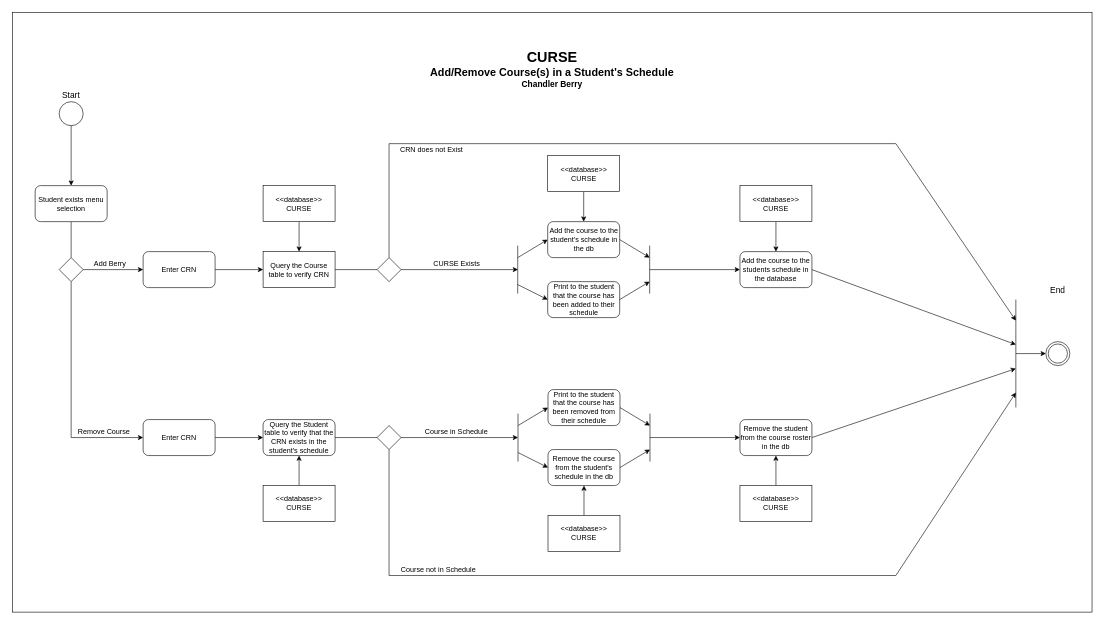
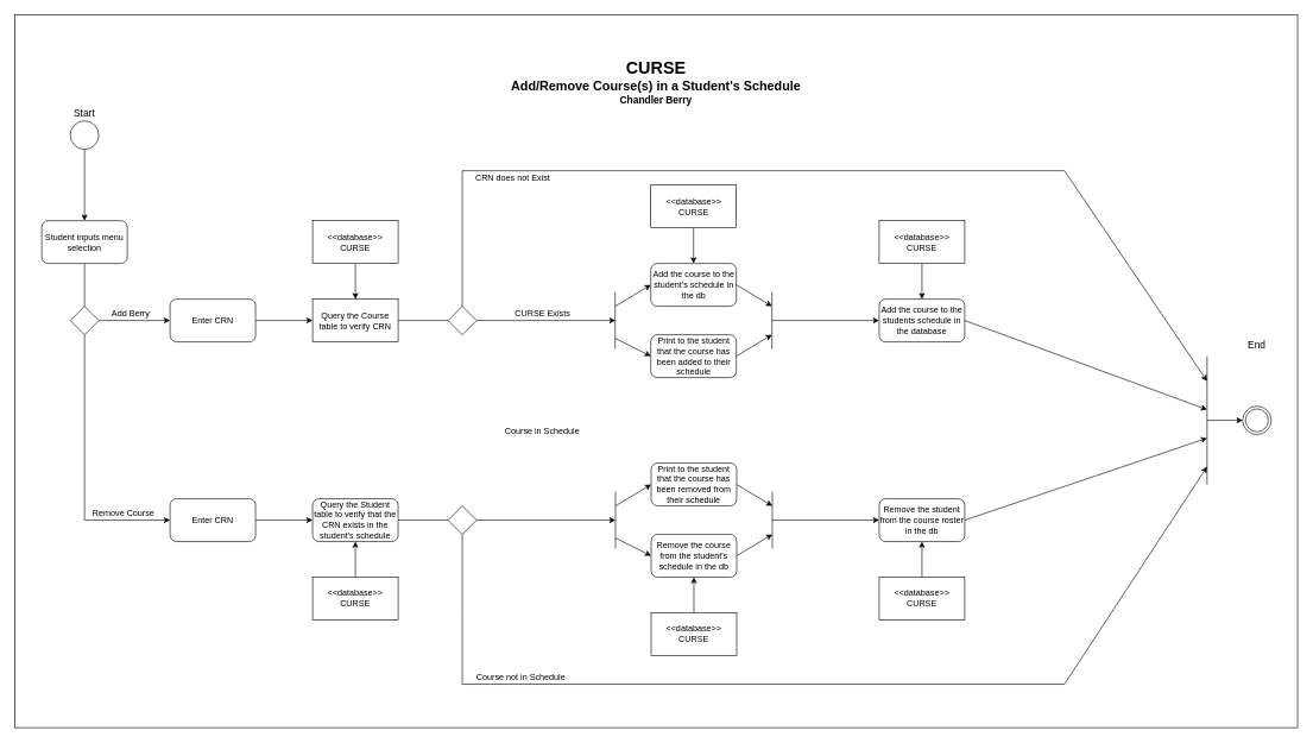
  <mxCell id="0" />
  <mxCell id="1" parent="0" />
  <mxCell id="2" value="" style="rounded=0;whiteSpace=wrap;html=1;" vertex="1" parent="1"><mxGeometry width="1800" height="1000" as="geometry" x="20" y="20" /></mxCell>
  <mxCell id="3" value="" style="edgeStyle=orthogonalEdgeStyle;rounded=0;orthogonalLoop=1;jettySize=auto;html=1;exitX=0.5;exitY=1;exitDx=0;exitDy=0;" parent="1" source="4" target="51" edge="1"><mxGeometry relative="1" as="geometry"><mxPoint x="118" y="259" as="sourcePoint" /></mxGeometry></mxCell>
  <mxCell id="4" value="" style="ellipse;whiteSpace=wrap;html=1;aspect=fixed;" parent="1" vertex="1"><mxGeometry x="98" y="169" width="40" height="40" as="geometry" /></mxCell>
  <mxCell id="5" value="" style="ellipse;shape=doubleEllipse;whiteSpace=wrap;html=1;aspect=fixed;" parent="1" vertex="1"><mxGeometry x="1743" y="569" width="40" height="40" as="geometry" /></mxCell>
  <mxCell id="6" value="&lt;b&gt;&lt;span style=&quot;font-size: 24px&quot;&gt;CURSE&lt;/span&gt;&lt;br&gt;&lt;font&gt;&lt;span style=&quot;font-size: 18px&quot;&gt;Add/Remove Course(s) in a Student's Schedule&lt;/span&gt;&lt;br&gt;&lt;font style=&quot;font-size: 14px&quot;&gt;Chandler Berry&lt;/font&gt;&lt;br&gt;&lt;/font&gt;&lt;/b&gt;" style="text;html=1;strokeColor=none;fillColor=none;align=center;verticalAlign=middle;whiteSpace=wrap;rounded=0;" parent="1" vertex="1"><mxGeometry x="660" y="80" width="520" height="70" as="geometry" /></mxCell>
  <mxCell id="7" style="edgeStyle=orthogonalEdgeStyle;rounded=0;orthogonalLoop=1;jettySize=auto;html=1;exitX=1;exitY=0.5;exitDx=0;exitDy=0;entryX=0;entryY=0.5;entryDx=0;entryDy=0;" parent="1" source="9" target="11" edge="1"><mxGeometry relative="1" as="geometry" /></mxCell>
  <mxCell id="8" style="edgeStyle=orthogonalEdgeStyle;rounded=0;orthogonalLoop=1;jettySize=auto;html=1;exitX=0.5;exitY=1;exitDx=0;exitDy=0;entryX=0;entryY=0.5;entryDx=0;entryDy=0;" parent="1" source="9" target="15" edge="1"><mxGeometry relative="1" as="geometry" /></mxCell>
  <mxCell id="9" value="" style="rhombus;whiteSpace=wrap;html=1;" parent="1" vertex="1"><mxGeometry x="98" y="429" width="40" height="40" as="geometry" /></mxCell>
  <mxCell id="10" value="" style="edgeStyle=orthogonalEdgeStyle;rounded=0;orthogonalLoop=1;jettySize=auto;html=1;" parent="1" source="11" target="13" edge="1"><mxGeometry relative="1" as="geometry" /></mxCell>
  <mxCell id="11" value="Enter CRN" style="rounded=1;whiteSpace=wrap;html=1;" parent="1" vertex="1"><mxGeometry x="238" y="419" width="120" height="60" as="geometry" /></mxCell>
  <mxCell id="12" value="" style="edgeStyle=orthogonalEdgeStyle;rounded=0;orthogonalLoop=1;jettySize=auto;html=1;endArrow=none;endFill=0;" parent="1" source="13" target="56" edge="1"><mxGeometry relative="1" as="geometry" /></mxCell>
  <mxCell id="13" value="Query the Course table to verify CRN" style="whiteSpace=wrap;html=1;rounded=0;" parent="1" vertex="1"><mxGeometry x="438" y="419" width="120" height="60" as="geometry" /></mxCell>
  <mxCell id="14" value="" style="edgeStyle=orthogonalEdgeStyle;rounded=0;orthogonalLoop=1;jettySize=auto;html=1;" parent="1" source="15" target="17" edge="1"><mxGeometry relative="1" as="geometry" /></mxCell>
  <mxCell id="15" value="Enter CRN" style="rounded=1;whiteSpace=wrap;html=1;" parent="1" vertex="1"><mxGeometry x="238" y="699" width="120" height="60" as="geometry" /></mxCell>
  <mxCell id="16" value="" style="edgeStyle=orthogonalEdgeStyle;rounded=0;orthogonalLoop=1;jettySize=auto;html=1;endArrow=none;endFill=0;" parent="1" source="17" target="54" edge="1"><mxGeometry relative="1" as="geometry" /></mxCell>
  <mxCell id="17" value="Query the Student table to verify that the CRN exists in the student's schedule" style="rounded=1;whiteSpace=wrap;html=1;" parent="1" vertex="1"><mxGeometry x="438" y="699" width="120" height="60" as="geometry" /></mxCell>
  <mxCell id="18" value="Add Berry" style="text;html=1;strokeColor=none;fillColor=none;align=center;verticalAlign=middle;whiteSpace=wrap;rounded=0;" parent="1" vertex="1"><mxGeometry x="138" y="429" width="90" height="20" as="geometry" /></mxCell>
  <mxCell id="19" value="Remove Course" style="text;html=1;strokeColor=none;fillColor=none;align=center;verticalAlign=middle;whiteSpace=wrap;rounded=0;" parent="1" vertex="1"><mxGeometry x="118" y="709" width="110" height="20" as="geometry" /></mxCell>
  <mxCell id="20" value="" style="edgeStyle=orthogonalEdgeStyle;rounded=0;orthogonalLoop=1;jettySize=auto;html=1;" parent="1" source="21" target="13" edge="1"><mxGeometry relative="1" as="geometry" /></mxCell>
  <mxCell id="21" value="&amp;lt;&amp;lt;database&amp;gt;&amp;gt;&lt;br&gt;CURSE" style="rounded=0;whiteSpace=wrap;html=1;" parent="1" vertex="1"><mxGeometry x="438" y="309" width="120" height="60" as="geometry" /></mxCell>
  <mxCell id="22" value="" style="edgeStyle=orthogonalEdgeStyle;rounded=0;orthogonalLoop=1;jettySize=auto;html=1;" parent="1" source="23" target="17" edge="1"><mxGeometry relative="1" as="geometry" /></mxCell>
  <mxCell id="23" value="&amp;lt;&amp;lt;database&amp;gt;&amp;gt;&lt;br&gt;CURSE" style="rounded=0;whiteSpace=wrap;html=1;" parent="1" vertex="1"><mxGeometry x="438" y="809" width="120" height="60" as="geometry" /></mxCell>
  <mxCell id="24" value="Start" style="text;html=1;strokeColor=none;fillColor=none;align=center;verticalAlign=middle;whiteSpace=wrap;rounded=0;fontSize=14;" parent="1" vertex="1"><mxGeometry x="98" y="149" width="40" height="20" as="geometry" /></mxCell>
  <mxCell id="25" value="Print to the student that the course has been added to their schedule" style="rounded=1;whiteSpace=wrap;html=1;" parent="1" vertex="1"><mxGeometry x="912.5" y="469" width="120" height="60" as="geometry" /></mxCell>
  <mxCell id="26" value="" style="endArrow=none;html=1;fontSize=14;" parent="1" edge="1"><mxGeometry width="50" height="50" relative="1" as="geometry"><mxPoint x="862.5" y="489" as="sourcePoint" /><mxPoint x="862.5" y="409" as="targetPoint" /></mxGeometry></mxCell>
  <mxCell id="27" value="" style="endArrow=classic;html=1;fontSize=14;entryX=0;entryY=0.5;entryDx=0;entryDy=0;" parent="1" target="29" edge="1"><mxGeometry width="50" height="50" relative="1" as="geometry"><mxPoint x="862.5" y="429" as="sourcePoint" /><mxPoint x="912.5" y="399" as="targetPoint" /></mxGeometry></mxCell>
  <mxCell id="28" value="" style="endArrow=classic;html=1;fontSize=14;entryX=0;entryY=0.5;entryDx=0;entryDy=0;" parent="1" target="25" edge="1"><mxGeometry width="50" height="50" relative="1" as="geometry"><mxPoint x="862.5" y="474" as="sourcePoint" /><mxPoint x="882.5" y="509" as="targetPoint" /></mxGeometry></mxCell>
  <mxCell id="29" value="Add the course to the student's schedule in the db" style="rounded=1;whiteSpace=wrap;html=1;" parent="1" vertex="1"><mxGeometry x="912.5" y="369" width="120" height="60" as="geometry" /></mxCell>
  <mxCell id="30" value="Remove the course from the student's schedule in the db" style="rounded=1;whiteSpace=wrap;html=1;" parent="1" vertex="1"><mxGeometry x="913" y="749" width="120" height="60" as="geometry" /></mxCell>
  <mxCell id="31" value="" style="endArrow=none;html=1;fontSize=14;" parent="1" edge="1"><mxGeometry width="50" height="50" relative="1" as="geometry"><mxPoint x="863" y="769" as="sourcePoint" /><mxPoint x="863" y="689" as="targetPoint" /></mxGeometry></mxCell>
  <mxCell id="32" value="" style="endArrow=classic;html=1;fontSize=14;entryX=0;entryY=0.5;entryDx=0;entryDy=0;" parent="1" target="34" edge="1"><mxGeometry width="50" height="50" relative="1" as="geometry"><mxPoint x="863" y="709" as="sourcePoint" /><mxPoint x="913" y="679" as="targetPoint" /></mxGeometry></mxCell>
  <mxCell id="33" value="" style="endArrow=classic;html=1;fontSize=14;entryX=0;entryY=0.5;entryDx=0;entryDy=0;" parent="1" target="30" edge="1"><mxGeometry width="50" height="50" relative="1" as="geometry"><mxPoint x="863" y="754" as="sourcePoint" /><mxPoint x="883" y="789" as="targetPoint" /></mxGeometry></mxCell>
  <mxCell id="34" value="Print to the student that the course has been removed from their schedule" style="rounded=1;whiteSpace=wrap;html=1;" parent="1" vertex="1"><mxGeometry x="913" y="649" width="120" height="60" as="geometry" /></mxCell>
  <mxCell id="35" value="" style="edgeStyle=orthogonalEdgeStyle;rounded=0;orthogonalLoop=1;jettySize=auto;html=1;fontSize=14;" parent="1" source="36" target="29" edge="1"><mxGeometry relative="1" as="geometry" /></mxCell>
  <mxCell id="36" value="&amp;lt;&amp;lt;database&amp;gt;&amp;gt;&lt;br&gt;CURSE" style="rounded=0;whiteSpace=wrap;html=1;" parent="1" vertex="1"><mxGeometry x="912.5" y="259" width="120" height="60" as="geometry" /></mxCell>
  <mxCell id="37" value="" style="edgeStyle=orthogonalEdgeStyle;rounded=0;orthogonalLoop=1;jettySize=auto;html=1;fontSize=14;" parent="1" source="38" target="30" edge="1"><mxGeometry relative="1" as="geometry" /></mxCell>
  <mxCell id="38" value="&amp;lt;&amp;lt;database&amp;gt;&amp;gt;&lt;br&gt;CURSE" style="rounded=0;whiteSpace=wrap;html=1;" parent="1" vertex="1"><mxGeometry x="913" y="859" width="120" height="60" as="geometry" /></mxCell>
  <mxCell id="39" value="" style="endArrow=none;html=1;fontSize=14;" parent="1" edge="1"><mxGeometry width="50" height="50" relative="1" as="geometry"><mxPoint x="1082.5" y="489" as="sourcePoint" /><mxPoint x="1082.5" y="409" as="targetPoint" /></mxGeometry></mxCell>
  <mxCell id="40" value="" style="endArrow=classic;html=1;fontSize=14;exitX=1;exitY=0.5;exitDx=0;exitDy=0;" parent="1" source="29" edge="1"><mxGeometry width="50" height="50" relative="1" as="geometry"><mxPoint x="1172.5" y="479" as="sourcePoint" /><mxPoint x="1082.5" y="429" as="targetPoint" /></mxGeometry></mxCell>
  <mxCell id="41" value="" style="endArrow=classic;html=1;fontSize=14;exitX=1;exitY=0.5;exitDx=0;exitDy=0;" parent="1" source="25" edge="1"><mxGeometry width="50" height="50" relative="1" as="geometry"><mxPoint x="1042.5" y="409" as="sourcePoint" /><mxPoint x="1082.5" y="469" as="targetPoint" /></mxGeometry></mxCell>
  <mxCell id="42" value="" style="endArrow=none;html=1;fontSize=14;" parent="1" edge="1"><mxGeometry width="50" height="50" relative="1" as="geometry"><mxPoint x="1083" y="769" as="sourcePoint" /><mxPoint x="1083" y="689" as="targetPoint" /></mxGeometry></mxCell>
  <mxCell id="43" value="" style="endArrow=classic;html=1;fontSize=14;exitX=1;exitY=0.5;exitDx=0;exitDy=0;" parent="1" source="34" edge="1"><mxGeometry width="50" height="50" relative="1" as="geometry"><mxPoint x="833" y="689" as="sourcePoint" /><mxPoint x="1083" y="709" as="targetPoint" /></mxGeometry></mxCell>
  <mxCell id="44" value="" style="endArrow=classic;html=1;fontSize=14;exitX=1;exitY=0.5;exitDx=0;exitDy=0;" parent="1" source="30" edge="1"><mxGeometry width="50" height="50" relative="1" as="geometry"><mxPoint x="1073" y="864" as="sourcePoint" /><mxPoint x="1083" y="749" as="targetPoint" /></mxGeometry></mxCell>
  <mxCell id="45" value="" style="endArrow=none;html=1;fontSize=14;" parent="1" edge="1"><mxGeometry width="50" height="50" relative="1" as="geometry"><mxPoint x="1693" y="679" as="sourcePoint" /><mxPoint x="1693" y="499" as="targetPoint" /></mxGeometry></mxCell>
  <mxCell id="46" value="" style="endArrow=classic;html=1;fontSize=14;exitX=1;exitY=0.5;exitDx=0;exitDy=0;" parent="1" edge="1" source="66"><mxGeometry width="50" height="50" relative="1" as="geometry"><mxPoint x="1543" y="729" as="sourcePoint" /><mxPoint x="1693" y="614" as="targetPoint" /></mxGeometry></mxCell>
  <mxCell id="47" value="" style="endArrow=classic;html=1;fontSize=14;exitX=1;exitY=0.5;exitDx=0;exitDy=0;" parent="1" edge="1" source="70"><mxGeometry width="50" height="50" relative="1" as="geometry"><mxPoint x="1403" y="449" as="sourcePoint" /><mxPoint x="1693" y="574" as="targetPoint" /></mxGeometry></mxCell>
  <mxCell id="48" value="" style="endArrow=classic;html=1;fontSize=14;entryX=0;entryY=0.5;entryDx=0;entryDy=0;" parent="1" target="5" edge="1"><mxGeometry width="50" height="50" relative="1" as="geometry"><mxPoint x="1693" y="589" as="sourcePoint" /><mxPoint x="1723" y="589" as="targetPoint" /></mxGeometry></mxCell>
  <mxCell id="49" value="End" style="text;html=1;strokeColor=none;fillColor=none;align=center;verticalAlign=middle;whiteSpace=wrap;rounded=0;fontSize=14;" parent="1" vertex="1"><mxGeometry x="1743" y="474" width="40" height="20" as="geometry" /></mxCell>
  <mxCell id="50" value="" style="edgeStyle=orthogonalEdgeStyle;rounded=0;orthogonalLoop=1;jettySize=auto;html=1;endArrow=none;endFill=0;" parent="1" source="51" target="9" edge="1"><mxGeometry relative="1" as="geometry" /></mxCell>
- <mxCell id="51" value="Student exists menu selection" style="rounded=1;whiteSpace=wrap;html=1;" parent="1" vertex="1"><mxGeometry x="58" y="309" width="120" height="60" as="geometry" /></mxCell>
+ <mxCell id="51" value="Student inputs menu selection" style="rounded=1;whiteSpace=wrap;html=1;" parent="1" vertex="1"><mxGeometry x="58" y="309" width="120" height="60" as="geometry" /></mxCell>
  <mxCell id="52" value="" style="edgeStyle=orthogonalEdgeStyle;rounded=0;orthogonalLoop=1;jettySize=auto;html=1;" parent="1" source="54" edge="1"><mxGeometry relative="1" as="geometry"><mxPoint x="863" y="729" as="targetPoint" /></mxGeometry></mxCell>
  <mxCell id="53" value="" style="edgeStyle=orthogonalEdgeStyle;rounded=0;orthogonalLoop=1;jettySize=auto;html=1;endArrow=none;endFill=0;" parent="1" source="54" edge="1"><mxGeometry relative="1" as="geometry"><mxPoint x="648" y="959" as="targetPoint" /></mxGeometry></mxCell>
  <mxCell id="54" value="" style="rhombus;whiteSpace=wrap;html=1;" parent="1" vertex="1"><mxGeometry x="628" y="709" width="40" height="40" as="geometry" /></mxCell>
  <mxCell id="55" value="" style="edgeStyle=orthogonalEdgeStyle;rounded=0;orthogonalLoop=1;jettySize=auto;html=1;" parent="1" source="56" edge="1"><mxGeometry relative="1" as="geometry"><mxPoint x="863" y="449" as="targetPoint" /></mxGeometry></mxCell>
  <mxCell id="56" value="" style="rhombus;whiteSpace=wrap;html=1;" parent="1" vertex="1"><mxGeometry x="628" y="429" width="40" height="40" as="geometry" /></mxCell>
- <mxCell id="57" value="Course in Schedule" style="text;html=1;strokeColor=none;fillColor=none;align=center;verticalAlign=middle;whiteSpace=wrap;rounded=0;" parent="1" vertex="1"><mxGeometry x="693" y="709" width="135" height="20" as="geometry" /></mxCell>
+ <mxCell id="57" value="Course in Schedule" style="text;html=1;strokeColor=none;fillColor=none;align=center;verticalAlign=middle;whiteSpace=wrap;rounded=0;" parent="1" vertex="1"><mxGeometry x="693" y="594" width="135" height="20" as="geometry" /></mxCell>
  <mxCell id="58" value="CURSE Exists" style="text;html=1;strokeColor=none;fillColor=none;align=center;verticalAlign=middle;whiteSpace=wrap;rounded=0;" parent="1" vertex="1"><mxGeometry x="709.5" y="429" width="102" height="20" as="geometry" /></mxCell>
  <mxCell id="59" value="" style="endArrow=none;html=1;exitX=0.5;exitY=0;exitDx=0;exitDy=0;" parent="1" source="56" edge="1"><mxGeometry width="50" height="50" relative="1" as="geometry"><mxPoint x="1038" y="689" as="sourcePoint" /><mxPoint x="648" y="239" as="targetPoint" /></mxGeometry></mxCell>
  <mxCell id="60" value="" style="endArrow=none;html=1;" parent="1" edge="1"><mxGeometry width="50" height="50" relative="1" as="geometry"><mxPoint x="648" y="239" as="sourcePoint" /><mxPoint x="1493" y="239" as="targetPoint" /></mxGeometry></mxCell>
  <mxCell id="61" value="" style="endArrow=none;html=1;" parent="1" edge="1"><mxGeometry width="50" height="50" relative="1" as="geometry"><mxPoint x="648" y="959" as="sourcePoint" /><mxPoint x="1493" y="959" as="targetPoint" /></mxGeometry></mxCell>
  <mxCell id="62" value="" style="endArrow=classic;html=1;" parent="1" edge="1"><mxGeometry width="50" height="50" relative="1" as="geometry"><mxPoint x="1493" y="959" as="sourcePoint" /><mxPoint x="1693" y="654" as="targetPoint" /></mxGeometry></mxCell>
  <mxCell id="63" value="" style="endArrow=classic;html=1;" parent="1" edge="1"><mxGeometry width="50" height="50" relative="1" as="geometry"><mxPoint x="1493" y="239" as="sourcePoint" /><mxPoint x="1693" y="534" as="targetPoint" /></mxGeometry></mxCell>
  <mxCell id="64" value="Course not in Schedule" style="text;html=1;strokeColor=none;fillColor=none;align=center;verticalAlign=middle;whiteSpace=wrap;rounded=0;" parent="1" vertex="1"><mxGeometry x="658" y="939" width="145" height="20" as="geometry" /></mxCell>
  <mxCell id="65" value="CRN does not Exist" style="text;html=1;strokeColor=none;fillColor=none;align=center;verticalAlign=middle;whiteSpace=wrap;rounded=0;" parent="1" vertex="1"><mxGeometry x="658" y="239" width="122" height="20" as="geometry" /></mxCell>
  <mxCell id="66" value="Remove the student from the course roster in the db" style="rounded=1;whiteSpace=wrap;html=1;" vertex="1" parent="1"><mxGeometry x="1233" y="699" width="120" height="60" as="geometry" /></mxCell>
  <mxCell id="67" value="" style="edgeStyle=orthogonalEdgeStyle;rounded=0;orthogonalLoop=1;jettySize=auto;html=1;fontSize=14;" edge="1" parent="1" source="68" target="66"><mxGeometry relative="1" as="geometry" /></mxCell>
  <mxCell id="68" value="&amp;lt;&amp;lt;database&amp;gt;&amp;gt;&lt;br&gt;CURSE" style="rounded=0;whiteSpace=wrap;html=1;" vertex="1" parent="1"><mxGeometry x="1233" y="809" width="120" height="60" as="geometry" /></mxCell>
  <mxCell id="69" value="" style="endArrow=classic;html=1;entryX=0;entryY=0.5;entryDx=0;entryDy=0;" edge="1" parent="1" target="66"><mxGeometry width="50" height="50" relative="1" as="geometry"><mxPoint x="1083" y="729" as="sourcePoint" /><mxPoint x="1033" y="634" as="targetPoint" /></mxGeometry></mxCell>
  <mxCell id="70" value="Add the course to the students schedule in the database" style="rounded=1;whiteSpace=wrap;html=1;" vertex="1" parent="1"><mxGeometry x="1233" y="419" width="120" height="60" as="geometry" /></mxCell>
  <mxCell id="71" value="" style="edgeStyle=orthogonalEdgeStyle;rounded=0;orthogonalLoop=1;jettySize=auto;html=1;fontSize=14;" edge="1" parent="1" source="72" target="70"><mxGeometry relative="1" as="geometry" /></mxCell>
  <mxCell id="72" value="&amp;lt;&amp;lt;database&amp;gt;&amp;gt;&lt;br&gt;CURSE" style="rounded=0;whiteSpace=wrap;html=1;" vertex="1" parent="1"><mxGeometry x="1233" y="309" width="120" height="60" as="geometry" /></mxCell>
  <mxCell id="73" value="" style="endArrow=classic;html=1;entryX=0;entryY=0.5;entryDx=0;entryDy=0;" edge="1" parent="1" target="70"><mxGeometry width="50" height="50" relative="1" as="geometry"><mxPoint x="1083" y="449" as="sourcePoint" /><mxPoint x="1033" y="634" as="targetPoint" /></mxGeometry></mxCell>
